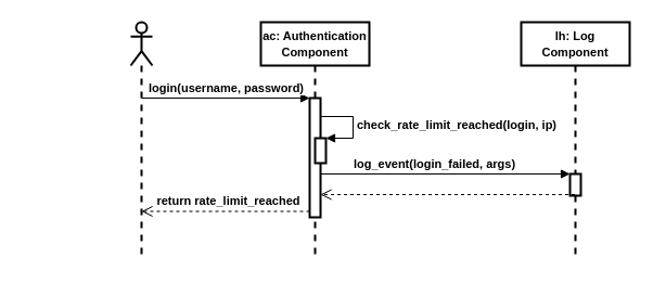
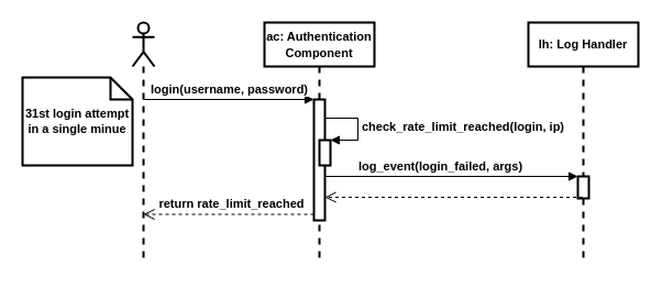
  <mxCell id="0" />
  <mxCell id="1" parent="0" />
  <mxCell id="2" value="" style="shape=umlLifeline;participant=umlActor;perimeter=lifelinePerimeter;whiteSpace=wrap;html=1;container=1;collapsible=0;recursiveResize=0;verticalAlign=top;spacingTop=36;outlineConnect=0;strokeWidth=2;" parent="1" vertex="1"><mxGeometry x="120" y="20" width="20" height="220" as="geometry" /></mxCell>
  <mxCell id="3" value="&lt;font style=&quot;font-size: 11px&quot;&gt;&lt;b&gt;ac: Authentication Component&lt;br&gt;&lt;/b&gt;&lt;/font&gt;" style="shape=umlLifeline;perimeter=lifelinePerimeter;whiteSpace=wrap;html=1;container=1;collapsible=0;recursiveResize=0;outlineConnect=0;strokeWidth=2;" parent="1" vertex="1"><mxGeometry x="240" y="20" width="100" height="220" as="geometry" /></mxCell>
  <mxCell id="4" value="" style="html=1;points=[];perimeter=orthogonalPerimeter;fontSize=11;strokeWidth=2;" parent="3" vertex="1"><mxGeometry x="45" y="70" width="10" height="110" as="geometry" /></mxCell>
  <mxCell id="5" value="&lt;b&gt;login(username, password)&lt;/b&gt;" style="html=1;verticalAlign=bottom;endArrow=block;entryX=0;entryY=0;rounded=0;fontSize=11;" parent="1" source="2" target="4" edge="1"><mxGeometry relative="1" as="geometry"><mxPoint x="205" y="90" as="sourcePoint" /></mxGeometry></mxCell>
  <mxCell id="6" value="&lt;b&gt;return rate_limit_reached&lt;br&gt;&lt;/b&gt;" style="html=1;verticalAlign=bottom;endArrow=open;dashed=1;endSize=8;exitX=0;exitY=0.95;rounded=0;fontSize=11;" parent="1" source="4" target="2" edge="1"><mxGeometry x="-0.033" relative="1" as="geometry"><mxPoint x="205" y="166" as="targetPoint" /><mxPoint as="offset" /></mxGeometry></mxCell>
- <mxCell id="7" value="&lt;font style=&quot;font-size: 11px&quot;&gt;&lt;b&gt;lh: Log Component&lt;br&gt;&lt;/b&gt;&lt;/font&gt;" style="shape=umlLifeline;perimeter=lifelinePerimeter;whiteSpace=wrap;html=1;container=1;collapsible=0;recursiveResize=0;outlineConnect=0;strokeWidth=2;" parent="1" vertex="1"><mxGeometry x="480" y="20" width="100" height="220" as="geometry" /></mxCell>
+ <mxCell id="7" value="&lt;font style=&quot;font-size: 11px&quot;&gt;&lt;b&gt;lh: Log Handler&lt;br&gt;&lt;/b&gt;&lt;/font&gt;" style="shape=umlLifeline;perimeter=lifelinePerimeter;whiteSpace=wrap;html=1;container=1;collapsible=0;recursiveResize=0;outlineConnect=0;strokeWidth=2;" parent="1" vertex="1"><mxGeometry x="480" y="20" width="100" height="220" as="geometry" /></mxCell>
  <mxCell id="8" value="" style="html=1;points=[];perimeter=orthogonalPerimeter;fontSize=11;strokeWidth=2;" parent="7" vertex="1"><mxGeometry x="45" y="140" width="10" height="20" as="geometry" /></mxCell>
  <mxCell id="9" value="" style="html=1;verticalAlign=bottom;endArrow=open;dashed=1;endSize=8;rounded=0;fontSize=11;" parent="1" edge="1"><mxGeometry relative="1" as="geometry"><mxPoint x="295" y="179" as="targetPoint" /><mxPoint x="529.5" y="179" as="sourcePoint" /></mxGeometry></mxCell>
  <mxCell id="10" value="&lt;b&gt;log_event(login_failed, args)&lt;br&gt;&lt;/b&gt;" style="html=1;verticalAlign=bottom;endArrow=block;entryX=0;entryY=0;rounded=0;fontSize=11;" parent="1" target="8" edge="1"><mxGeometry x="-0.087" relative="1" as="geometry"><mxPoint x="295" y="160" as="sourcePoint" /><mxPoint as="offset" /></mxGeometry></mxCell>
+ <mxCell id="11" value="&lt;b&gt;31st login attempt in a single minue&lt;br&gt;&lt;/b&gt;" style="shape=note;size=20;whiteSpace=wrap;html=1;fontSize=11;strokeWidth=2;" parent="1" vertex="1"><mxGeometry x="20" y="70" width="100" height="80" as="geometry" /></mxCell>
  <mxCell id="12" value="" style="html=1;points=[];perimeter=orthogonalPerimeter;fontSize=11;strokeWidth=2;" parent="1" vertex="1"><mxGeometry x="290" y="127" width="10" height="23" as="geometry" /></mxCell>
  <mxCell id="13" value="&lt;b&gt;check_rate_limit_reached(login, ip)&lt;/b&gt;" style="edgeStyle=orthogonalEdgeStyle;html=1;align=left;spacingLeft=2;endArrow=block;rounded=0;entryX=1;entryY=0;fontSize=11;" parent="1" target="12" edge="1"><mxGeometry relative="1" as="geometry"><mxPoint x="295" y="107" as="sourcePoint" /><Array as="points"><mxPoint x="325" y="107" /></Array></mxGeometry></mxCell>
